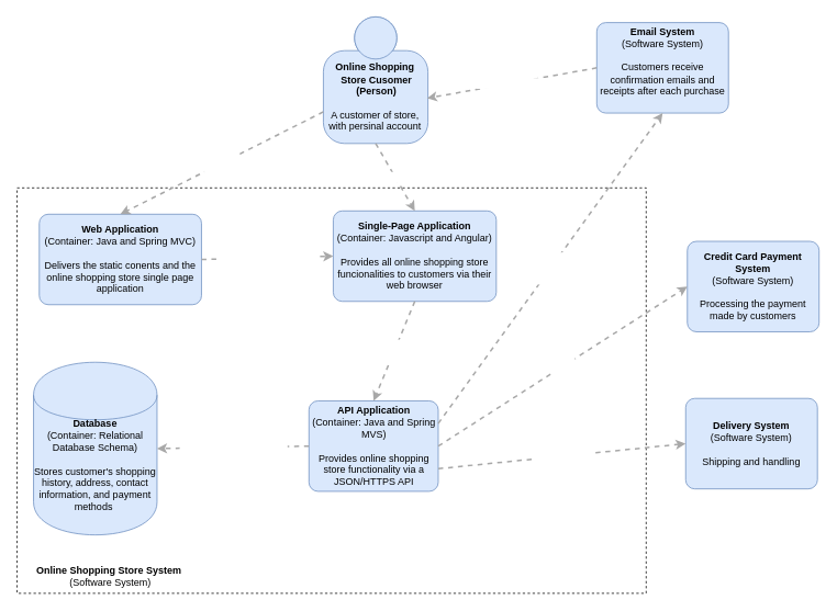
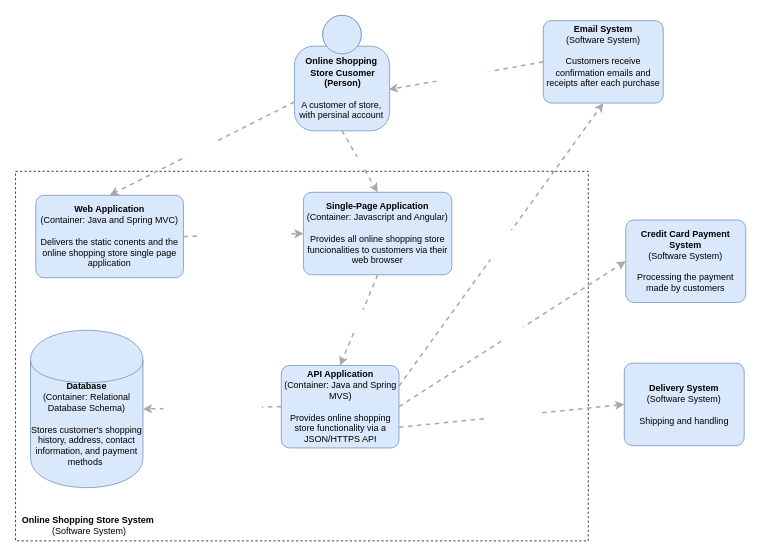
  <mxCell id="0" />
  <mxCell id="1" parent="0" />
  <mxCell id="2" value="" style="rounded=0;whiteSpace=wrap;html=1;dashed=1;" parent="1" vertex="1"><mxGeometry x="20" y="228" width="764" height="493" as="geometry" /></mxCell>
  <mxCell id="3" value="&lt;span&gt;&lt;b&gt;Database&lt;/b&gt;&lt;/span&gt;&lt;div&gt;(Container:&amp;nbsp;Relational Database Schema)&lt;/div&gt;&lt;br&gt;&lt;div&gt;Stores customer's shopping history, address,&amp;nbsp;contact information, and payment methods&amp;nbsp;&lt;/div&gt;" style="shape=cylinder;whiteSpace=wrap;html=1;boundedLbl=1;rounded=0;labelBackgroundColor=none;fillColor=#dae8fc;fontSize=12;fontColor=#000000;align=center;strokeColor=#6c8ebf;points=[[0.5,0,0],[1,0.25,0],[1,0.5,0],[1,0.75,0],[0.5,1,0],[0,0.75,0],[0,0.5,0],[0,0.25,0]];" parent="1" vertex="1"><mxGeometry x="40" y="440" width="150" height="210" as="geometry" /></mxCell>
  <mxCell id="4" value="&lt;b style=&quot;color: rgb(0 , 0 , 0)&quot;&gt;Online Shopping&amp;nbsp;&lt;/b&gt;&lt;br style=&quot;color: rgb(0 , 0 , 0)&quot;&gt;&lt;b style=&quot;color: rgb(0 , 0 , 0)&quot;&gt;Store Cusomer&lt;/b&gt;&lt;br style=&quot;color: rgb(0 , 0 , 0)&quot;&gt;&lt;b style=&quot;color: rgb(0 , 0 , 0)&quot;&gt;(Person)&lt;/b&gt;&lt;br style=&quot;color: rgb(0 , 0 , 0)&quot;&gt;&lt;br style=&quot;color: rgb(0 , 0 , 0)&quot;&gt;&lt;span style=&quot;color: rgb(0 , 0 , 0)&quot;&gt;A customer of store,&amp;nbsp;&lt;/span&gt;&lt;br style=&quot;color: rgb(0 , 0 , 0)&quot;&gt;&lt;span style=&quot;color: rgb(0 , 0 , 0)&quot;&gt;with persinal account&lt;/span&gt;&lt;b style=&quot;color: rgb(0 , 0 , 0)&quot;&gt;&amp;nbsp;&lt;/b&gt;" style="html=1;dashed=0;whitespace=wrap;fillColor=#DAE8FC;strokeColor=#6C8EBF;shape=mxgraph.c4.person;align=center;points=[[0.5,0,0],[1,0.5,0],[1,0.75,0],[0.75,1,0],[0.5,1,0],[0.25,1,0],[0,0.75,0],[0,0.5,0]];" parent="1" vertex="1"><mxGeometry x="392" y="20" width="127" height="154" as="geometry" /></mxCell>
  <mxCell id="5" value="&lt;b&gt;Credit Card Payment System&lt;br&gt;&lt;/b&gt;&lt;div&gt;(Software System)&lt;/div&gt;&lt;br&gt;&lt;div&gt;Processing the payment made by customers&lt;/div&gt;" style="rounded=1;whiteSpace=wrap;html=1;labelBackgroundColor=none;fillColor=#dae8fc;fontColor=#000000;align=center;arcSize=10;strokeColor=#6c8ebf;points=[[0.25,0,0],[0.5,0,0],[0.75,0,0],[1,0.25,0],[1,0.5,0],[1,0.75,0],[0.75,1,0],[0.5,1,0],[0.25,1,0],[0,0.75,0],[0,0.5,0],[0,0.25,0]];" parent="1" vertex="1"><mxGeometry x="834" y="293" width="160" height="110.0" as="geometry" /></mxCell>
  <mxCell id="6" value="&lt;b&gt;Delivery System&lt;/b&gt;&lt;br&gt;&lt;div&gt;(Software System)&lt;/div&gt;&lt;br&gt;&lt;div&gt;Shipping and handling&lt;/div&gt;" style="rounded=1;whiteSpace=wrap;html=1;labelBackgroundColor=none;fillColor=#dae8fc;fontColor=#000000;align=center;arcSize=10;strokeColor=#6c8ebf;points=[[0.25,0,0],[0.5,0,0],[0.75,0,0],[1,0.25,0],[1,0.5,0],[1,0.75,0],[0.75,1,0],[0.5,1,0],[0.25,1,0],[0,0.75,0],[0,0.5,0],[0,0.25,0]];" parent="1" vertex="1"><mxGeometry x="832" y="484" width="160" height="110.0" as="geometry" /></mxCell>
  <mxCell id="7" value="&lt;b&gt;Email System&lt;/b&gt;&lt;div&gt;(Software System)&lt;/div&gt;&lt;br&gt;&lt;div&gt;&lt;div&gt;Customers receive confirmation emails and receipts after each purchase&lt;/div&gt;&lt;/div&gt;&lt;div&gt;&lt;br&gt;&lt;/div&gt;" style="rounded=1;whiteSpace=wrap;html=1;labelBackgroundColor=none;fillColor=#dae8fc;fontColor=#000000;align=center;arcSize=10;strokeColor=#6c8ebf;points=[[0.25,0,0],[0.5,0,0],[0.75,0,0],[1,0.25,0],[1,0.5,0],[1,0.75,0],[0.75,1,0],[0.5,1,0],[0.25,1,0],[0,0.75,0],[0,0.5,0],[0,0.25,0]];" parent="1" vertex="1"><mxGeometry x="724" y="27" width="160" height="110.0" as="geometry" /></mxCell>
- <mxCell id="8" value="&lt;b&gt;Online Shopping Store System&amp;nbsp;&lt;/b&gt;&lt;br&gt;(Software System)" style="text;html=1;align=center;verticalAlign=middle;resizable=0;points=[];autosize=1;" parent="1" vertex="1"><mxGeometry x="38" y="684" width="189" height="32" as="geometry" /></mxCell>
+ <mxCell id="8" value="&lt;b&gt;Online Shopping Store System&amp;nbsp;&lt;/b&gt;&lt;br&gt;(Software System)" style="text;html=1;align=center;verticalAlign=middle;resizable=0;points=[];autosize=1;" parent="1" vertex="1"><mxGeometry x="23" y="684" width="189" height="32" as="geometry" /></mxCell>
  <mxCell id="9" value="&lt;b&gt;API Application&lt;/b&gt;&lt;div&gt;(Container: Java and Spring MVS)&lt;/div&gt;&lt;br&gt;&lt;div&gt;Provides online shopping store functionality via a &lt;br&gt;JSON/HTTPS API&lt;/div&gt;" style="rounded=1;whiteSpace=wrap;html=1;labelBackgroundColor=none;fillColor=#dae8fc;fontColor=#000000;align=center;arcSize=10;strokeColor=#6c8ebf;points=[[0.25,0,0],[0.5,0,0],[0.75,0,0],[1,0.25,0],[1,0.5,0],[1,0.75,0],[0.75,1,0],[0.5,1,0],[0.25,1,0],[0,0.75,0],[0,0.5,0],[0,0.25,0]];" parent="1" vertex="1"><mxGeometry x="374.5" y="487" width="157" height="110" as="geometry" /></mxCell>
  <mxCell id="10" value="&lt;div style=&quot;text-align: left&quot;&gt;&lt;div style=&quot;text-align: center&quot;&gt;&lt;font color=&quot;#ffffff&quot;&gt;&lt;b&gt;Reads from and writes to&lt;/b&gt;&lt;br&gt;(JDBC)&lt;/font&gt;&lt;/div&gt;&lt;/div&gt;" style="edgeStyle=none;rounded=0;html=1;entryX=1;entryY=0.5;jettySize=auto;orthogonalLoop=1;strokeColor=#A8A8A8;strokeWidth=2;fontColor=#000000;jumpStyle=none;dashed=1;entryDx=0;entryDy=0;entryPerimeter=0;exitX=0;exitY=0.5;exitDx=0;exitDy=0;exitPerimeter=0;" parent="1" source="9" target="3" edge="1"><mxGeometry width="200" relative="1" as="geometry"><mxPoint x="330" y="285" as="sourcePoint" /><mxPoint x="530" y="285" as="targetPoint" /></mxGeometry></mxCell>
  <mxCell id="11" value="&lt;div style=&quot;text-align: left&quot;&gt;&lt;div style=&quot;text-align: center&quot;&gt;&lt;font color=&quot;#ffffff&quot;&gt;&lt;b&gt;Sends e-mails &lt;/b&gt;&lt;br&gt;&lt;b&gt;using&lt;/b&gt;&lt;br&gt;(SMTP)&lt;/font&gt;&lt;/div&gt;&lt;/div&gt;" style="edgeStyle=none;rounded=0;html=1;entryX=0.5;entryY=1;jettySize=auto;orthogonalLoop=1;strokeColor=#A8A8A8;strokeWidth=2;fontColor=#000000;jumpStyle=none;dashed=1;exitX=1;exitY=0.25;exitDx=0;exitDy=0;exitPerimeter=0;entryDx=0;entryDy=0;entryPerimeter=0;" parent="1" source="9" target="7" edge="1"><mxGeometry width="200" relative="1" as="geometry"><mxPoint x="643" y="512" as="sourcePoint" /><mxPoint x="843" y="512" as="targetPoint" /></mxGeometry></mxCell>
  <mxCell id="12" value="&lt;div style=&quot;text-align: left&quot;&gt;&lt;div style=&quot;text-align: center&quot;&gt;&lt;b&gt;&lt;font color=&quot;#ffffff&quot;&gt;Sends e-mails to&lt;/font&gt;&lt;/b&gt;&lt;/div&gt;&lt;/div&gt;" style="edgeStyle=none;rounded=0;html=1;entryX=0.991;entryY=0.643;jettySize=auto;orthogonalLoop=1;strokeColor=#A8A8A8;strokeWidth=2;fontColor=#000000;jumpStyle=none;dashed=1;entryDx=0;entryDy=0;entryPerimeter=0;exitX=0;exitY=0.5;exitDx=0;exitDy=0;exitPerimeter=0;" parent="1" source="7" target="4" edge="1"><mxGeometry width="200" relative="1" as="geometry"><mxPoint x="641" y="85" as="sourcePoint" /><mxPoint x="841" y="85" as="targetPoint" /></mxGeometry></mxCell>
  <mxCell id="13" value="&lt;div style=&quot;text-align: left&quot;&gt;&lt;div style=&quot;text-align: center&quot;&gt;&lt;b&gt;&lt;font color=&quot;#ffffff&quot;&gt;Uses&lt;/font&gt;&lt;/b&gt;&lt;/div&gt;&lt;div style=&quot;text-align: center&quot;&gt;&lt;font color=&quot;#ffffff&quot;&gt;(SET)&lt;/font&gt;&lt;/div&gt;&lt;/div&gt;" style="edgeStyle=none;rounded=0;html=1;entryX=0;entryY=0.5;jettySize=auto;orthogonalLoop=1;strokeColor=#A8A8A8;strokeWidth=2;fontColor=#000000;jumpStyle=none;dashed=1;exitX=1;exitY=0.5;exitDx=0;exitDy=0;exitPerimeter=0;entryDx=0;entryDy=0;entryPerimeter=0;" parent="1" source="9" target="5" edge="1"><mxGeometry width="200" relative="1" as="geometry"><mxPoint x="614" y="552" as="sourcePoint" /><mxPoint x="814" y="552" as="targetPoint" /></mxGeometry></mxCell>
  <mxCell id="14" value="&lt;div style=&quot;text-align: left&quot;&gt;&lt;div style=&quot;text-align: center&quot;&gt;&lt;font color=&quot;#ffffff&quot;&gt;&lt;b&gt;Uses&lt;/b&gt;&lt;br&gt;(XML/ HTTPS&lt;/font&gt;&lt;font color=&quot;#ffffff&quot;&gt;)&lt;/font&gt;&lt;/div&gt;&lt;/div&gt;" style="edgeStyle=none;rounded=0;html=1;entryX=0;entryY=0.5;jettySize=auto;orthogonalLoop=1;strokeColor=#A8A8A8;strokeWidth=2;fontColor=#000000;jumpStyle=none;dashed=1;exitX=1;exitY=0.75;exitDx=0;exitDy=0;exitPerimeter=0;entryDx=0;entryDy=0;entryPerimeter=0;" parent="1" source="9" target="6" edge="1"><mxGeometry width="200" relative="1" as="geometry"><mxPoint x="648" y="561" as="sourcePoint" /><mxPoint x="848" y="561" as="targetPoint" /></mxGeometry></mxCell>
  <mxCell id="15" value="&lt;b&gt;Web Application&lt;/b&gt;&lt;div&gt;(Container: Java and Spring MVC)&lt;/div&gt;&lt;br&gt;&lt;div&gt;Delivers the static conents and the online shopping store single page application&lt;/div&gt;" style="rounded=1;whiteSpace=wrap;html=1;labelBackgroundColor=none;fillColor=#dae8fc;fontColor=#000000;align=center;arcSize=10;strokeColor=#6c8ebf;points=[[0.25,0,0],[0.5,0,0],[0.75,0,0],[1,0.25,0],[1,0.5,0],[1,0.75,0],[0.75,1,0],[0.5,1,0],[0.25,1,0],[0,0.75,0],[0,0.5,0],[0,0.25,0]];" parent="1" vertex="1"><mxGeometry x="47" y="260" width="197" height="110" as="geometry" /></mxCell>
  <mxCell id="16" value="&lt;b&gt;Single-Page Application&lt;/b&gt;&lt;div&gt;(Container: Javascript and Angular)&lt;/div&gt;&lt;br&gt;&lt;div&gt;Provides all online shopping store funcionalities to customers via their web browser&lt;/div&gt;" style="rounded=1;whiteSpace=wrap;html=1;labelBackgroundColor=none;fillColor=#dae8fc;fontColor=#000000;align=center;arcSize=10;strokeColor=#6c8ebf;points=[[0.25,0,0],[0.5,0,0],[0.75,0,0],[1,0.25,0],[1,0.5,0],[1,0.75,0],[0.75,1,0],[0.5,1,0],[0.25,1,0],[0,0.75,0],[0,0.5,0],[0,0.25,0]];" parent="1" vertex="1"><mxGeometry x="404" y="256" width="198" height="110" as="geometry" /></mxCell>
  <mxCell id="17" value="&lt;div style=&quot;text-align: left&quot;&gt;&lt;div style=&quot;text-align: center&quot;&gt;&lt;b&gt;&lt;font color=&quot;#ffffff&quot;&gt;Uses&lt;br&gt;(HTTPS)&lt;/font&gt;&lt;/b&gt;&lt;/div&gt;&lt;/div&gt;" style="edgeStyle=none;rounded=0;html=1;entryX=0.5;entryY=0;jettySize=auto;orthogonalLoop=1;strokeColor=#A8A8A8;strokeWidth=2;fontColor=#000000;jumpStyle=none;dashed=1;entryDx=0;entryDy=0;entryPerimeter=0;exitX=0;exitY=0.75;exitDx=0;exitDy=0;exitPerimeter=0;" parent="1" source="4" target="15" edge="1"><mxGeometry width="200" relative="1" as="geometry"><mxPoint x="129" y="136" as="sourcePoint" /><mxPoint x="329" y="136" as="targetPoint" /></mxGeometry></mxCell>
  <mxCell id="18" value="&lt;div style=&quot;text-align: left&quot;&gt;&lt;div style=&quot;text-align: center&quot;&gt;&lt;b&gt;&lt;font color=&quot;#ffffff&quot;&gt;Uses&lt;/font&gt;&lt;/b&gt;&lt;/div&gt;&lt;/div&gt;" style="edgeStyle=none;rounded=0;html=1;entryX=0.5;entryY=0;jettySize=auto;orthogonalLoop=1;strokeColor=#A8A8A8;strokeWidth=2;fontColor=#000000;jumpStyle=none;dashed=1;entryDx=0;entryDy=0;entryPerimeter=0;exitX=0.5;exitY=1;exitDx=0;exitDy=0;exitPerimeter=0;" parent="1" source="4" target="16" edge="1"><mxGeometry width="200" relative="1" as="geometry"><mxPoint x="367" y="174" as="sourcePoint" /><mxPoint x="567" y="174" as="targetPoint" /></mxGeometry></mxCell>
  <mxCell id="19" value="&lt;div style=&quot;text-align: left&quot;&gt;&lt;div style=&quot;text-align: center&quot;&gt;&lt;b&gt;&lt;font color=&quot;#ffffff&quot;&gt;Make API calls to&lt;br&gt;(JSON/HTTPS)&lt;/font&gt;&lt;/b&gt;&lt;/div&gt;&lt;/div&gt;" style="edgeStyle=none;rounded=0;html=1;entryX=0.5;entryY=0;jettySize=auto;orthogonalLoop=1;strokeColor=#A8A8A8;strokeWidth=2;fontColor=#000000;jumpStyle=none;dashed=1;entryDx=0;entryDy=0;entryPerimeter=0;exitX=0.5;exitY=1;exitDx=0;exitDy=0;exitPerimeter=0;" edge="1" parent="1" source="16" target="9"><mxGeometry width="200" relative="1" as="geometry"><mxPoint x="172" y="350" as="sourcePoint" /><mxPoint x="396" y="378" as="targetPoint" /></mxGeometry></mxCell>
  <mxCell id="20" value="&lt;div style=&quot;text-align: left&quot;&gt;&lt;div style=&quot;text-align: center&quot;&gt;&lt;b&gt;&lt;font color=&quot;#ffffff&quot;&gt;Delivers to customers's &lt;br&gt;web browser&lt;/font&gt;&lt;/b&gt;&lt;/div&gt;&lt;/div&gt;" style="edgeStyle=none;rounded=0;html=1;entryX=0;entryY=0.5;jettySize=auto;orthogonalLoop=1;strokeColor=#A8A8A8;strokeWidth=2;fontColor=#000000;jumpStyle=none;dashed=1;entryDx=0;entryDy=0;entryPerimeter=0;exitX=1;exitY=0.5;exitDx=0;exitDy=0;exitPerimeter=0;" edge="1" parent="1" source="15" target="16"><mxGeometry width="200" relative="1" as="geometry"><mxPoint x="84" y="160" as="sourcePoint" /><mxPoint x="284" y="160" as="targetPoint" /></mxGeometry></mxCell>
